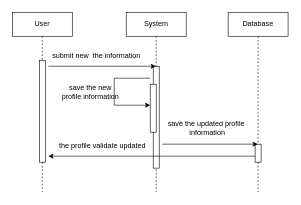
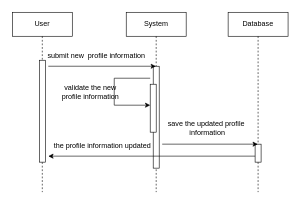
  <mxCell id="0" />
  <mxCell id="1" parent="0" />
  <mxCell id="2" value="System" style="shape=umlLifeline;perimeter=lifelinePerimeter;whiteSpace=wrap;html=1;container=0;dropTarget=0;collapsible=0;recursiveResize=0;outlineConnect=0;portConstraint=eastwest;newEdgeStyle={&quot;edgeStyle&quot;:&quot;elbowEdgeStyle&quot;,&quot;elbow&quot;:&quot;vertical&quot;,&quot;curved&quot;:0,&quot;rounded&quot;:0};" vertex="1" parent="1"><mxGeometry x="210" y="20" width="100" height="300" as="geometry" /></mxCell>
  <mxCell id="3" value="" style="html=1;points=[];perimeter=orthogonalPerimeter;outlineConnect=0;targetShapes=umlLifeline;portConstraint=eastwest;newEdgeStyle={&quot;edgeStyle&quot;:&quot;elbowEdgeStyle&quot;,&quot;elbow&quot;:&quot;vertical&quot;,&quot;curved&quot;:0,&quot;rounded&quot;:0};" vertex="1" parent="2"><mxGeometry x="45" y="90" width="10" height="170" as="geometry" /></mxCell>
  <mxCell id="4" value="" style="html=1;points=[];perimeter=orthogonalPerimeter;outlineConnect=0;targetShapes=umlLifeline;portConstraint=eastwest;newEdgeStyle={&quot;edgeStyle&quot;:&quot;elbowEdgeStyle&quot;,&quot;elbow&quot;:&quot;vertical&quot;,&quot;curved&quot;:0,&quot;rounded&quot;:0};" vertex="1" parent="2"><mxGeometry x="40" y="120" width="10" height="80" as="geometry" /></mxCell>
  <mxCell id="5" value="User" style="shape=umlLifeline;perimeter=lifelinePerimeter;whiteSpace=wrap;html=1;container=0;dropTarget=0;collapsible=0;recursiveResize=0;outlineConnect=0;portConstraint=eastwest;newEdgeStyle={&quot;edgeStyle&quot;:&quot;elbowEdgeStyle&quot;,&quot;elbow&quot;:&quot;vertical&quot;,&quot;curved&quot;:0,&quot;rounded&quot;:0};" vertex="1" parent="1"><mxGeometry x="20" y="20" width="100" height="300" as="geometry" /></mxCell>
  <mxCell id="6" value="" style="html=1;points=[];perimeter=orthogonalPerimeter;outlineConnect=0;targetShapes=umlLifeline;portConstraint=eastwest;newEdgeStyle={&quot;edgeStyle&quot;:&quot;elbowEdgeStyle&quot;,&quot;elbow&quot;:&quot;vertical&quot;,&quot;curved&quot;:0,&quot;rounded&quot;:0};" vertex="1" parent="5"><mxGeometry x="45" y="80" width="10" height="170" as="geometry" /></mxCell>
  <mxCell id="7" value="" style="endArrow=classic;html=1;rounded=0;" edge="1" parent="1" target="2"><mxGeometry width="50" height="50" relative="1" as="geometry"><mxPoint x="80" y="110" as="sourcePoint" /><mxPoint x="130" y="60" as="targetPoint" /></mxGeometry></mxCell>
- <mxCell id="8" value="submit new&amp;nbsp; the information" style="text;html=1;align=center;verticalAlign=middle;resizable=0;points=[];autosize=1;strokeColor=none;fillColor=none;" vertex="1" parent="1"><mxGeometry x="70" y="78" width="180" height="30" as="geometry" /></mxCell>
+ <mxCell id="8" value="submit new&amp;nbsp; profile information" style="text;html=1;align=center;verticalAlign=middle;resizable=0;points=[];autosize=1;strokeColor=none;fillColor=none;" vertex="1" parent="1"><mxGeometry x="70" y="78" width="180" height="30" as="geometry" /></mxCell>
  <mxCell id="9" value="" style="endArrow=classic;html=1;rounded=0;edgeStyle=orthogonalEdgeStyle;" edge="1" parent="1"><mxGeometry width="50" height="50" relative="1" as="geometry"><mxPoint x="250" y="130" as="sourcePoint" /><mxPoint x="250" y="175" as="targetPoint" /><Array as="points"><mxPoint x="190" y="130" /><mxPoint x="190" y="175" /></Array></mxGeometry></mxCell>
- <mxCell id="10" value="save the new&lt;div&gt;profile information&lt;/div&gt;" style="text;html=1;align=center;verticalAlign=middle;resizable=0;points=[];autosize=1;strokeColor=none;fillColor=none;" vertex="1" parent="1"><mxGeometry x="90" y="133" width="120" height="40" as="geometry" /></mxCell>
+ <mxCell id="10" value="validate the new&lt;div&gt;profile information&lt;/div&gt;" style="text;html=1;align=center;verticalAlign=middle;resizable=0;points=[];autosize=1;strokeColor=none;fillColor=none;" vertex="1" parent="1"><mxGeometry x="90" y="133" width="120" height="40" as="geometry" /></mxCell>
  <mxCell id="11" value="" style="endArrow=classic;html=1;rounded=0;" edge="1" parent="1" source="13"><mxGeometry width="50" height="50" relative="1" as="geometry"><mxPoint x="250.5" y="260" as="sourcePoint" /><mxPoint x="80" y="260" as="targetPoint" /></mxGeometry></mxCell>
- <mxCell id="12" value="the profile validate updated" style="text;html=1;align=center;verticalAlign=middle;resizable=0;points=[];autosize=1;strokeColor=none;fillColor=none;" vertex="1" parent="1"><mxGeometry x="80" y="228" width="180" height="30" as="geometry" /></mxCell>
+ <mxCell id="12" value="the profile information updated" style="text;html=1;align=center;verticalAlign=middle;resizable=0;points=[];autosize=1;strokeColor=none;fillColor=none;" vertex="1" parent="1"><mxGeometry x="80" y="228" width="180" height="30" as="geometry" /></mxCell>
  <mxCell id="13" value="Database" style="shape=umlLifeline;perimeter=lifelinePerimeter;whiteSpace=wrap;html=1;container=0;dropTarget=0;collapsible=0;recursiveResize=0;outlineConnect=0;portConstraint=eastwest;newEdgeStyle={&quot;edgeStyle&quot;:&quot;elbowEdgeStyle&quot;,&quot;elbow&quot;:&quot;vertical&quot;,&quot;curved&quot;:0,&quot;rounded&quot;:0};" vertex="1" parent="1"><mxGeometry x="380" y="20" width="100" height="300" as="geometry" /></mxCell>
  <mxCell id="14" value="" style="html=1;points=[];perimeter=orthogonalPerimeter;outlineConnect=0;targetShapes=umlLifeline;portConstraint=eastwest;newEdgeStyle={&quot;edgeStyle&quot;:&quot;elbowEdgeStyle&quot;,&quot;elbow&quot;:&quot;vertical&quot;,&quot;curved&quot;:0,&quot;rounded&quot;:0};" vertex="1" parent="13"><mxGeometry x="45" y="220" width="10" height="30" as="geometry" /></mxCell>
  <mxCell id="15" value="" style="endArrow=classic;html=1;rounded=0;" edge="1" parent="1" target="13"><mxGeometry width="50" height="50" relative="1" as="geometry"><mxPoint x="270" y="240" as="sourcePoint" /><mxPoint x="320" y="190" as="targetPoint" /></mxGeometry></mxCell>
  <mxCell id="16" value="save the updated profile&amp;nbsp;&lt;div&gt;information&lt;/div&gt;" style="text;html=1;align=center;verticalAlign=middle;resizable=0;points=[];autosize=1;strokeColor=none;fillColor=none;" vertex="1" parent="1"><mxGeometry x="280" y="193" width="130" height="40" as="geometry" /></mxCell>
